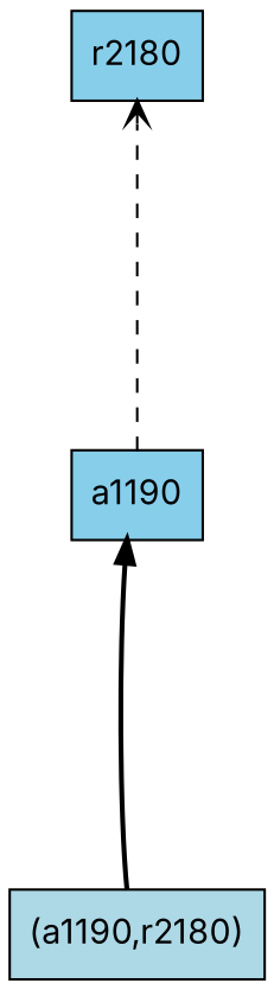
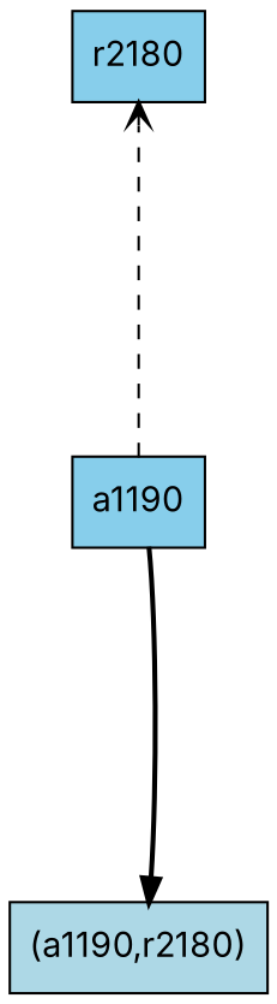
  digraph {
    fontname=Inter
    rankdir=BT
    ranksep=2.0
    node [fillcolor=skyblue fontname=Inter shape=record style=filled]
    edge [fontname=Inter]
    n1 [fillcolor=lightblue label="{(a1190,r2180)}"]
    n2 [label="{a1190}"]
    n3 [label="{r2180}"]
-   n1 -> n2 [arrowhead=normal style=bold]
+   n2 -> n1 [arrowhead=normal style=bold]
    n2 -> n3 [arrowhead=vee style=dashed]
  }
